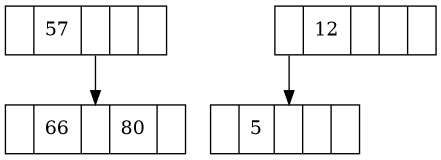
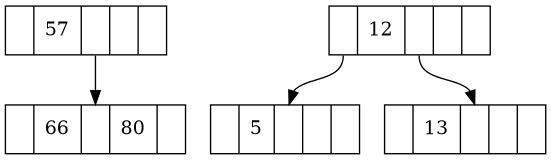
  digraph {
    fontname="DejaVu Serif"
    node [fontname="DejaVu Serif" shape=record]
    edge [fontname="DejaVu Serif" headport=c tailport=c]
    n1 [label="<l>| 57 |<c>||<r>"]
    n2 [label="<l>| 66 |<c>| 80 |<r>"]
    n3 [label="<l>| 12 |<c>||<r>"]
    n4 [label="<l>| 5  |<c>||<r>"]
+   n5 [label="<l>| 13 |<c>||<r>"]
    n1 -> n2
    n3 -> n4 [tailport=l]
+   n3 -> n5
  }
